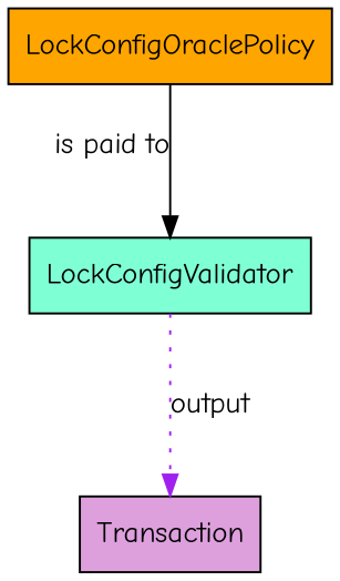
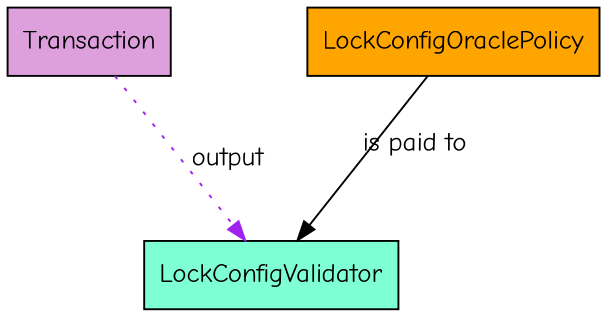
  strict digraph {
    fontname="Comic Neue"
    nodesep=1
    ranksep=1
    node [fontname="Comic Neue" shape=box style=filled]
    edge [fontname="Comic Neue"]
    Transaction [fillcolor=plum]
    LockConfigValidator [fillcolor=aquamarine]
    LockConfigOraclePolicy [fillcolor=orange]
-   LockConfigValidator -> Transaction [color=purple label=output style=dotted]
+   Transaction -> LockConfigValidator [color=purple label=output style=dotted]
    LockConfigOraclePolicy -> LockConfigValidator [color=black style=solid xlabel="is paid to"]
  }
